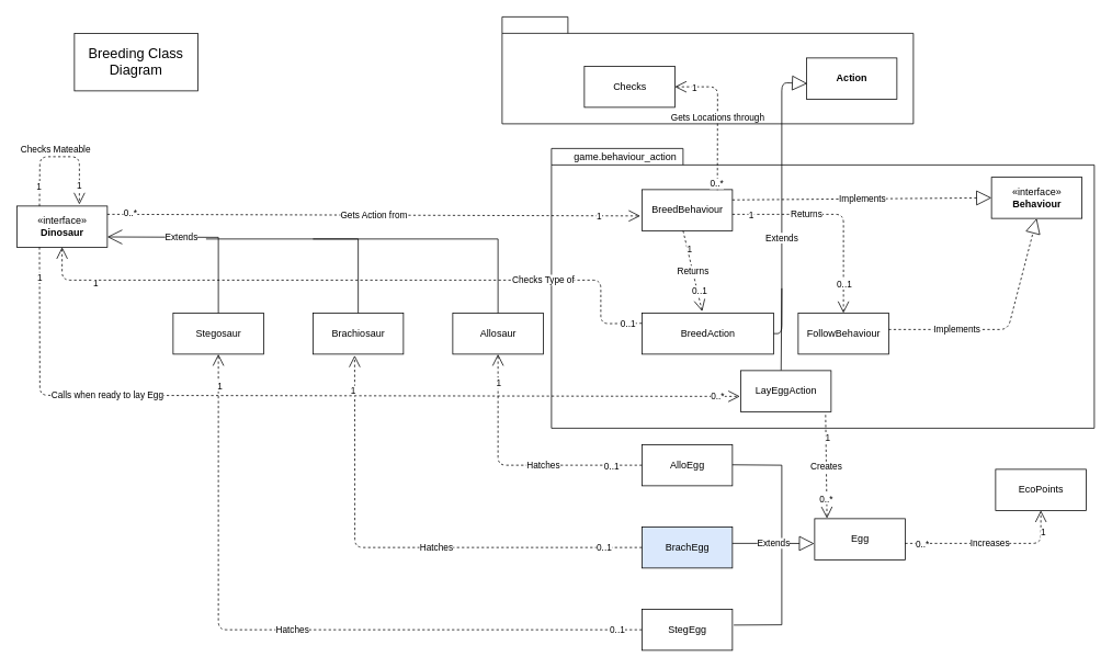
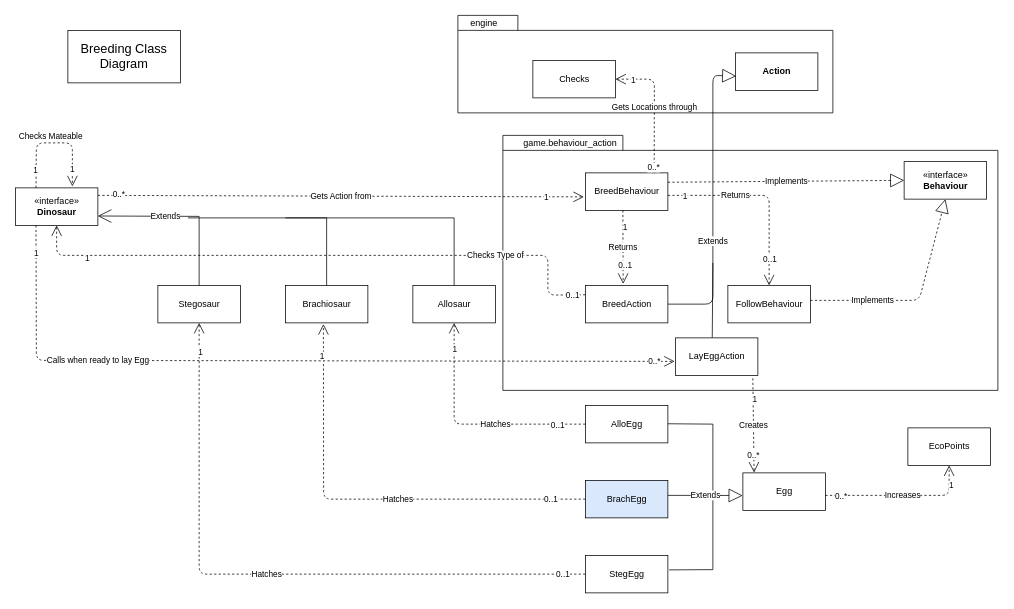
  <mxCell id="0" />
  <mxCell id="1" parent="0" />
  <mxCell id="2" value="" style="shape=folder;fontStyle=1;spacingTop=10;tabWidth=160;tabHeight=20;tabPosition=left;html=1;" parent="1" vertex="1"><mxGeometry x="670" y="180" width="660" height="340" as="geometry" /></mxCell>
  <mxCell id="3" value="" style="shape=folder;fontStyle=1;spacingTop=10;tabWidth=80;tabHeight=20;tabPosition=left;html=1;" parent="1" vertex="1"><mxGeometry x="610" y="20" width="500" height="130" as="geometry" /></mxCell>
  <mxCell id="4" value="Checks" style="html=1;" parent="1" vertex="1"><mxGeometry x="710" y="80" width="110" height="50" as="geometry" /></mxCell>
+ <mxCell id="5" value="engine" style="text;html=1;strokeColor=none;fillColor=none;align=center;verticalAlign=middle;whiteSpace=wrap;rounded=0;" parent="1" vertex="1"><mxGeometry x="610" y="20" width="70" height="20" as="geometry" /></mxCell>
  <mxCell id="6" value="«interface»&lt;br&gt;&lt;b&gt;Dinosaur&lt;/b&gt;" style="html=1;" parent="1" vertex="1"><mxGeometry x="20" y="250" width="110" height="50" as="geometry" /></mxCell>
  <mxCell id="7" value="Stegosaur" style="html=1;" parent="1" vertex="1"><mxGeometry x="210" y="380" width="110" height="50" as="geometry" /></mxCell>
  <mxCell id="8" value="Brachiosaur" style="html=1;" parent="1" vertex="1"><mxGeometry x="380" y="380" width="110" height="50" as="geometry" /></mxCell>
  <mxCell id="9" value="Allosaur" style="html=1;" parent="1" vertex="1"><mxGeometry x="550" y="380" width="110" height="50" as="geometry" /></mxCell>
  <mxCell id="10" value="Extends" style="endArrow=open;endSize=16;endFill=0;html=1;entryX=1;entryY=0.75;entryDx=0;entryDy=0;rounded=0;exitX=0.5;exitY=0;exitDx=0;exitDy=0;" parent="1" source="7" target="6" edge="1"><mxGeometry x="0.207" width="160" relative="1" as="geometry"><mxPoint x="210" y="379" as="sourcePoint" /><mxPoint x="370" y="379" as="targetPoint" /><Array as="points"><mxPoint x="265" y="288" /></Array><mxPoint as="offset" /></mxGeometry></mxCell>
  <mxCell id="11" value="" style="endArrow=none;html=1;exitX=0.5;exitY=0;exitDx=0;exitDy=0;rounded=0;" parent="1" source="8" edge="1"><mxGeometry width="50" height="50" relative="1" as="geometry"><mxPoint x="380" y="350" as="sourcePoint" /><mxPoint x="250" y="290" as="targetPoint" /><Array as="points"><mxPoint x="435" y="290" /></Array></mxGeometry></mxCell>
  <mxCell id="12" value="" style="endArrow=none;html=1;exitX=0.5;exitY=0;exitDx=0;exitDy=0;rounded=0;" parent="1" source="9" edge="1"><mxGeometry width="50" height="50" relative="1" as="geometry"><mxPoint x="580" y="370" as="sourcePoint" /><mxPoint x="380" y="290" as="targetPoint" /><Array as="points"><mxPoint x="605" y="290" /></Array></mxGeometry></mxCell>
  <mxCell id="13" value="«interface»&lt;br&gt;&lt;b&gt;Behaviour&lt;/b&gt;" style="html=1;" parent="1" vertex="1"><mxGeometry x="1205" y="215" width="110" height="50" as="geometry" /></mxCell>
  <mxCell id="14" value="BreedBehaviour" style="html=1;" parent="1" vertex="1"><mxGeometry x="780" y="230" width="110" height="50" as="geometry" /></mxCell>
  <mxCell id="15" value="Gets Action from" style="endArrow=open;endSize=12;dashed=1;html=1;entryX=-0.018;entryY=0.64;entryDx=0;entryDy=0;entryPerimeter=0;" parent="1" target="14" edge="1"><mxGeometry width="160" relative="1" as="geometry"><mxPoint x="130" y="260" as="sourcePoint" /><mxPoint x="780" y="250" as="targetPoint" /></mxGeometry></mxCell>
  <mxCell id="16" value="0..*" style="edgeLabel;html=1;align=center;verticalAlign=middle;resizable=0;points=[];" parent="15" vertex="1" connectable="0"><mxGeometry x="-0.916" y="3" relative="1" as="geometry"><mxPoint as="offset" /></mxGeometry></mxCell>
  <mxCell id="17" value="1" style="edgeLabel;html=1;align=center;verticalAlign=middle;resizable=0;points=[];" parent="15" vertex="1" connectable="0"><mxGeometry x="0.846" relative="1" as="geometry"><mxPoint as="offset" /></mxGeometry></mxCell>
  <mxCell id="18" value="Implements" style="endArrow=block;endSize=16;endFill=0;html=1;entryX=0;entryY=0.5;entryDx=0;entryDy=0;exitX=1;exitY=0.25;exitDx=0;exitDy=0;dashed=1;" parent="1" source="14" target="13" edge="1"><mxGeometry width="160" relative="1" as="geometry"><mxPoint x="890" y="240" as="sourcePoint" /><mxPoint x="1050" y="240" as="targetPoint" /></mxGeometry></mxCell>
  <mxCell id="19" value="Checks Mateable" style="endArrow=open;endSize=12;dashed=1;html=1;exitX=0.25;exitY=0;exitDx=0;exitDy=0;entryX=0.691;entryY=-0.04;entryDx=0;entryDy=0;entryPerimeter=0;" parent="1" source="6" target="6" edge="1"><mxGeometry x="-0.052" y="9" width="160" relative="1" as="geometry"><mxPoint x="60" y="220" as="sourcePoint" /><mxPoint x="220" y="220" as="targetPoint" /><Array as="points"><mxPoint x="48" y="190" /><mxPoint x="96" y="190" /></Array><mxPoint as="offset" /></mxGeometry></mxCell>
  <mxCell id="20" value="1" style="edgeLabel;html=1;align=center;verticalAlign=middle;resizable=0;points=[];" parent="19" vertex="1" connectable="0"><mxGeometry x="-0.706" y="1" relative="1" as="geometry"><mxPoint as="offset" /></mxGeometry></mxCell>
  <mxCell id="21" value="1" style="edgeLabel;html=1;align=center;verticalAlign=middle;resizable=0;points=[];" parent="19" vertex="1" connectable="0"><mxGeometry x="0.723" y="-1" relative="1" as="geometry"><mxPoint as="offset" /></mxGeometry></mxCell>
- <mxCell id="22" value="BreedAction" style="html=1;" parent="1" vertex="1"><mxGeometry x="780" y="380" width="160" height="50" as="geometry" /></mxCell>
+ <mxCell id="22" value="BreedAction" style="html=1;" parent="1" vertex="1"><mxGeometry x="780" y="380" width="110" height="50" as="geometry" /></mxCell>
  <mxCell id="23" value="&lt;b&gt;Action&lt;/b&gt;" style="html=1;" parent="1" vertex="1"><mxGeometry x="980" y="70" width="110" height="50" as="geometry" /></mxCell>
  <mxCell id="24" value="Returns" style="endArrow=open;endSize=12;dashed=1;html=1;entryX=0.458;entryY=-0.04;entryDx=0;entryDy=0;entryPerimeter=0;" parent="1" target="22" edge="1"><mxGeometry width="160" relative="1" as="geometry"><mxPoint x="830" y="280" as="sourcePoint" /><mxPoint x="990" y="280" as="targetPoint" /></mxGeometry></mxCell>
  <mxCell id="25" value="1" style="edgeLabel;html=1;align=center;verticalAlign=middle;resizable=0;points=[];" parent="24" vertex="1" connectable="0"><mxGeometry x="-0.548" y="2" relative="1" as="geometry"><mxPoint as="offset" /></mxGeometry></mxCell>
  <mxCell id="26" value="0..1" style="edgeLabel;html=1;align=center;verticalAlign=middle;resizable=0;points=[];" parent="24" vertex="1" connectable="0"><mxGeometry x="0.49" y="2" relative="1" as="geometry"><mxPoint as="offset" /></mxGeometry></mxCell>
  <mxCell id="27" value="Checks Type of" style="endArrow=open;endSize=12;dashed=1;html=1;exitX=0;exitY=0.25;exitDx=0;exitDy=0;entryX=0.5;entryY=1;entryDx=0;entryDy=0;" parent="1" source="22" target="6" edge="1"><mxGeometry x="-0.566" width="160" relative="1" as="geometry"><mxPoint x="660" y="470" as="sourcePoint" /><mxPoint x="820" y="470" as="targetPoint" /><Array as="points"><mxPoint x="730" y="393" /><mxPoint x="730" y="340" /><mxPoint x="75" y="340" /></Array><mxPoint as="offset" /></mxGeometry></mxCell>
  <mxCell id="28" value="0..1" style="edgeLabel;html=1;align=center;verticalAlign=middle;resizable=0;points=[];" parent="27" vertex="1" connectable="0"><mxGeometry x="-0.954" relative="1" as="geometry"><mxPoint as="offset" /></mxGeometry></mxCell>
  <mxCell id="29" value="1" style="edgeLabel;html=1;align=center;verticalAlign=middle;resizable=0;points=[];" parent="27" vertex="1" connectable="0"><mxGeometry x="0.8" y="3" relative="1" as="geometry"><mxPoint as="offset" /></mxGeometry></mxCell>
  <mxCell id="30" value="Egg" style="html=1;" parent="1" vertex="1"><mxGeometry x="990" y="630" width="110" height="50" as="geometry" /></mxCell>
  <mxCell id="31" value="AlloEgg" style="html=1;" parent="1" vertex="1"><mxGeometry x="780" y="540" width="110" height="50" as="geometry" /></mxCell>
  <mxCell id="32" value="BrachEgg" style="html=1;fillColor=#dae8fc;" parent="1" vertex="1"><mxGeometry x="780" y="640" width="110" height="50" as="geometry" /></mxCell>
  <mxCell id="33" value="StegEgg" style="html=1;" parent="1" vertex="1"><mxGeometry x="780" y="740" width="110" height="50" as="geometry" /></mxCell>
  <mxCell id="34" value="" style="endArrow=none;html=1;" parent="1" edge="1"><mxGeometry width="50" height="50" relative="1" as="geometry"><mxPoint x="890" y="660" as="sourcePoint" /><mxPoint x="960" y="660" as="targetPoint" /></mxGeometry></mxCell>
  <mxCell id="35" value="" style="endArrow=none;html=1;exitX=1.015;exitY=0.387;exitDx=0;exitDy=0;exitPerimeter=0;rounded=0;" parent="1" source="33" edge="1"><mxGeometry width="50" height="50" relative="1" as="geometry"><mxPoint x="910" y="810" as="sourcePoint" /><mxPoint x="950" y="660" as="targetPoint" /><Array as="points"><mxPoint x="950" y="759" /></Array></mxGeometry></mxCell>
  <mxCell id="36" value="Extends" style="endArrow=block;endSize=16;endFill=0;html=1;entryX=-0.004;entryY=0.605;entryDx=0;entryDy=0;rounded=0;entryPerimeter=0;" parent="1" target="30" edge="1"><mxGeometry x="0.593" y="-10" width="160" relative="1" as="geometry"><mxPoint x="890" y="564.5" as="sourcePoint" /><mxPoint x="1050" y="564.5" as="targetPoint" /><Array as="points"><mxPoint x="950" y="565" /><mxPoint x="950" y="660" /></Array><mxPoint x="-10" y="-10" as="offset" /></mxGeometry></mxCell>
  <mxCell id="37" value="Hatches" style="endArrow=open;endSize=12;dashed=1;html=1;exitX=0;exitY=0.5;exitDx=0;exitDy=0;entryX=0.5;entryY=1;entryDx=0;entryDy=0;" parent="1" source="31" target="9" edge="1"><mxGeometry x="-0.226" width="160" relative="1" as="geometry"><mxPoint x="470" y="540" as="sourcePoint" /><mxPoint x="630" y="540" as="targetPoint" /><Array as="points"><mxPoint x="605" y="565" /></Array><mxPoint as="offset" /></mxGeometry></mxCell>
  <mxCell id="38" value="1" style="edgeLabel;html=1;align=center;verticalAlign=middle;resizable=0;points=[];" parent="37" vertex="1" connectable="0"><mxGeometry x="0.778" relative="1" as="geometry"><mxPoint as="offset" /></mxGeometry></mxCell>
  <mxCell id="39" value="0..1" style="edgeLabel;html=1;align=center;verticalAlign=middle;resizable=0;points=[];" parent="37" vertex="1" connectable="0"><mxGeometry x="-0.757" y="1" relative="1" as="geometry"><mxPoint as="offset" /></mxGeometry></mxCell>
  <mxCell id="40" value="Hatches" style="endArrow=open;endSize=12;dashed=1;html=1;exitX=0;exitY=0.5;exitDx=0;exitDy=0;entryX=0.461;entryY=1.032;entryDx=0;entryDy=0;entryPerimeter=0;" parent="1" source="32" target="8" edge="1"><mxGeometry x="-0.141" width="160" relative="1" as="geometry"><mxPoint x="590" y="690" as="sourcePoint" /><mxPoint x="750" y="690" as="targetPoint" /><Array as="points"><mxPoint x="431" y="665" /></Array><mxPoint as="offset" /></mxGeometry></mxCell>
  <mxCell id="41" value="0..1" style="edgeLabel;html=1;align=center;verticalAlign=middle;resizable=0;points=[];" parent="40" vertex="1" connectable="0"><mxGeometry x="-0.839" y="-1" relative="1" as="geometry"><mxPoint as="offset" /></mxGeometry></mxCell>
  <mxCell id="42" value="1" style="edgeLabel;html=1;align=center;verticalAlign=middle;resizable=0;points=[];" parent="40" vertex="1" connectable="0"><mxGeometry x="0.854" y="2" relative="1" as="geometry"><mxPoint as="offset" /></mxGeometry></mxCell>
  <mxCell id="43" value="Hatches" style="endArrow=open;endSize=12;dashed=1;html=1;entryX=0.5;entryY=1;entryDx=0;entryDy=0;exitX=0;exitY=0.5;exitDx=0;exitDy=0;" parent="1" source="33" target="7" edge="1"><mxGeometry width="160" relative="1" as="geometry"><mxPoint x="220" y="590" as="sourcePoint" /><mxPoint x="380" y="590" as="targetPoint" /><Array as="points"><mxPoint x="265" y="765" /></Array></mxGeometry></mxCell>
  <mxCell id="44" value="1" style="edgeLabel;html=1;align=center;verticalAlign=middle;resizable=0;points=[];" parent="43" vertex="1" connectable="0"><mxGeometry x="0.911" y="-1" relative="1" as="geometry"><mxPoint as="offset" /></mxGeometry></mxCell>
  <mxCell id="45" value="0..1" style="edgeLabel;html=1;align=center;verticalAlign=middle;resizable=0;points=[];" parent="43" vertex="1" connectable="0"><mxGeometry x="-0.927" y="-1" relative="1" as="geometry"><mxPoint as="offset" /></mxGeometry></mxCell>
  <mxCell id="46" value="EcoPoints" style="html=1;" parent="1" vertex="1"><mxGeometry x="1210" y="570" width="110" height="50" as="geometry" /></mxCell>
  <mxCell id="47" value="Increases" style="endArrow=open;endSize=12;dashed=1;html=1;entryX=0.5;entryY=1;entryDx=0;entryDy=0;" parent="1" target="46" edge="1"><mxGeometry width="160" relative="1" as="geometry"><mxPoint x="1100" y="660" as="sourcePoint" /><mxPoint x="1260" y="660" as="targetPoint" /><Array as="points"><mxPoint x="1265" y="660" /></Array></mxGeometry></mxCell>
  <mxCell id="48" value="0..*" style="edgeLabel;html=1;align=center;verticalAlign=middle;resizable=0;points=[];" parent="47" vertex="1" connectable="0"><mxGeometry x="-0.805" relative="1" as="geometry"><mxPoint as="offset" /></mxGeometry></mxCell>
  <mxCell id="49" value="1" style="edgeLabel;html=1;align=center;verticalAlign=middle;resizable=0;points=[];" parent="47" vertex="1" connectable="0"><mxGeometry x="0.75" y="-2" relative="1" as="geometry"><mxPoint as="offset" /></mxGeometry></mxCell>
  <mxCell id="50" value="FollowBehaviour" style="html=1;" parent="1" vertex="1"><mxGeometry x="970" y="380" width="110" height="50" as="geometry" /></mxCell>
  <mxCell id="51" value="Returns" style="endArrow=open;endSize=12;dashed=1;html=1;entryX=0.5;entryY=0;entryDx=0;entryDy=0;" parent="1" target="50" edge="1"><mxGeometry x="-0.294" width="160" relative="1" as="geometry"><mxPoint x="890" y="260" as="sourcePoint" /><mxPoint x="1050" y="260" as="targetPoint" /><Array as="points"><mxPoint x="1025" y="260" /></Array><mxPoint as="offset" /></mxGeometry></mxCell>
  <mxCell id="52" value="1" style="edgeLabel;html=1;align=center;verticalAlign=middle;resizable=0;points=[];" parent="51" vertex="1" connectable="0"><mxGeometry x="-0.828" relative="1" as="geometry"><mxPoint as="offset" /></mxGeometry></mxCell>
  <mxCell id="53" value="0..1" style="edgeLabel;html=1;align=center;verticalAlign=middle;resizable=0;points=[];" parent="51" vertex="1" connectable="0"><mxGeometry x="0.717" relative="1" as="geometry"><mxPoint as="offset" /></mxGeometry></mxCell>
  <mxCell id="54" value="Implements" style="endArrow=block;endSize=16;endFill=0;html=1;entryX=0.5;entryY=1;entryDx=0;entryDy=0;dashed=1;" parent="1" target="13" edge="1"><mxGeometry x="-0.418" width="160" relative="1" as="geometry"><mxPoint x="1080" y="400" as="sourcePoint" /><mxPoint x="1240" y="400" as="targetPoint" /><Array as="points"><mxPoint x="1225" y="400" /></Array><mxPoint as="offset" /></mxGeometry></mxCell>
  <mxCell id="55" value="Extends" style="endArrow=block;endSize=16;endFill=0;html=1;exitX=1;exitY=0.5;exitDx=0;exitDy=0;" parent="1" source="22" edge="1"><mxGeometry x="-0.273" width="160" relative="1" as="geometry"><mxPoint x="770" y="460" as="sourcePoint" /><mxPoint x="981" y="101" as="targetPoint" /><Array as="points"><mxPoint x="950" y="405" /><mxPoint x="950" y="100" /></Array><mxPoint as="offset" /></mxGeometry></mxCell>
  <mxCell id="56" value="Gets Locations through" style="endArrow=open;endSize=12;dashed=1;html=1;exitX=0.834;exitY=0.012;exitDx=0;exitDy=0;entryX=1;entryY=0.5;entryDx=0;entryDy=0;exitPerimeter=0;" parent="1" source="14" target="4" edge="1"><mxGeometry width="160" relative="1" as="geometry"><mxPoint x="630" y="190" as="sourcePoint" /><mxPoint x="790" y="190" as="targetPoint" /><Array as="points"><mxPoint x="872" y="105" /></Array></mxGeometry></mxCell>
  <mxCell id="57" value="0..*" style="edgeLabel;html=1;align=center;verticalAlign=middle;resizable=0;points=[];" parent="56" vertex="1" connectable="0"><mxGeometry x="-0.932" y="1" relative="1" as="geometry"><mxPoint y="-2" as="offset" /></mxGeometry></mxCell>
  <mxCell id="58" value="1" style="edgeLabel;html=1;align=center;verticalAlign=middle;resizable=0;points=[];" parent="56" vertex="1" connectable="0"><mxGeometry x="0.729" y="1" relative="1" as="geometry"><mxPoint as="offset" /></mxGeometry></mxCell>
  <mxCell id="59" value="game.behaviour_action" style="text;html=1;strokeColor=none;fillColor=none;align=center;verticalAlign=middle;whiteSpace=wrap;rounded=0;" parent="1" vertex="1"><mxGeometry x="740" y="180" width="40" height="20" as="geometry" /></mxCell>
  <mxCell id="60" value="LayEggAction" style="html=1;" vertex="1" parent="1"><mxGeometry x="900" y="450" width="110" height="50" as="geometry" /></mxCell>
  <mxCell id="61" value="" style="endArrow=none;html=1;entryX=0.447;entryY=-0.007;entryDx=0;entryDy=0;entryPerimeter=0;" edge="1" parent="1" target="60"><mxGeometry width="50" height="50" relative="1" as="geometry"><mxPoint x="950" y="350" as="sourcePoint" /><mxPoint x="1000" y="590.711" as="targetPoint" /></mxGeometry></mxCell>
  <mxCell id="62" value="Creates" style="endArrow=open;endSize=12;dashed=1;html=1;exitX=0.939;exitY=1.077;exitDx=0;exitDy=0;exitPerimeter=0;entryX=0.136;entryY=-0.007;entryDx=0;entryDy=0;entryPerimeter=0;" edge="1" parent="1" source="60" target="30"><mxGeometry width="160" relative="1" as="geometry"><mxPoint x="720" y="580" as="sourcePoint" /><mxPoint x="880" y="580" as="targetPoint" /></mxGeometry></mxCell>
  <mxCell id="63" value="1" style="edgeLabel;html=1;align=center;verticalAlign=middle;resizable=0;points=[];" vertex="1" connectable="0" parent="62"><mxGeometry x="-0.549" y="2" relative="1" as="geometry"><mxPoint as="offset" /></mxGeometry></mxCell>
  <mxCell id="64" value="0..*" style="edgeLabel;html=1;align=center;verticalAlign=middle;resizable=0;points=[];" vertex="1" connectable="0" parent="62"><mxGeometry x="0.616" y="-1" relative="1" as="geometry"><mxPoint as="offset" /></mxGeometry></mxCell>
  <mxCell id="65" value="Calls when ready to lay Egg" style="endArrow=open;endSize=12;dashed=1;html=1;exitX=0.25;exitY=1;exitDx=0;exitDy=0;entryX=-0.008;entryY=0.627;entryDx=0;entryDy=0;entryPerimeter=0;" edge="1" parent="1" source="6" target="60"><mxGeometry x="-0.492" width="160" relative="1" as="geometry"><mxPoint x="60" y="520" as="sourcePoint" /><mxPoint x="220" y="520" as="targetPoint" /><Array as="points"><mxPoint x="48" y="480" /></Array><mxPoint as="offset" /></mxGeometry></mxCell>
  <mxCell id="66" value="1" style="edgeLabel;html=1;align=center;verticalAlign=middle;resizable=0;points=[];" vertex="1" connectable="0" parent="65"><mxGeometry x="-0.928" relative="1" as="geometry"><mxPoint as="offset" /></mxGeometry></mxCell>
  <mxCell id="67" value="0..*" style="edgeLabel;html=1;align=center;verticalAlign=middle;resizable=0;points=[];" vertex="1" connectable="0" parent="65"><mxGeometry x="0.947" y="1" relative="1" as="geometry"><mxPoint as="offset" /></mxGeometry></mxCell>
  <mxCell id="68" value="&lt;font style=&quot;font-size: 17px&quot;&gt;Breeding Class Diagram&lt;/font&gt;" style="rounded=0;whiteSpace=wrap;html=1;" vertex="1" parent="1"><mxGeometry x="90" y="40" width="150" height="70" as="geometry" /></mxCell>
